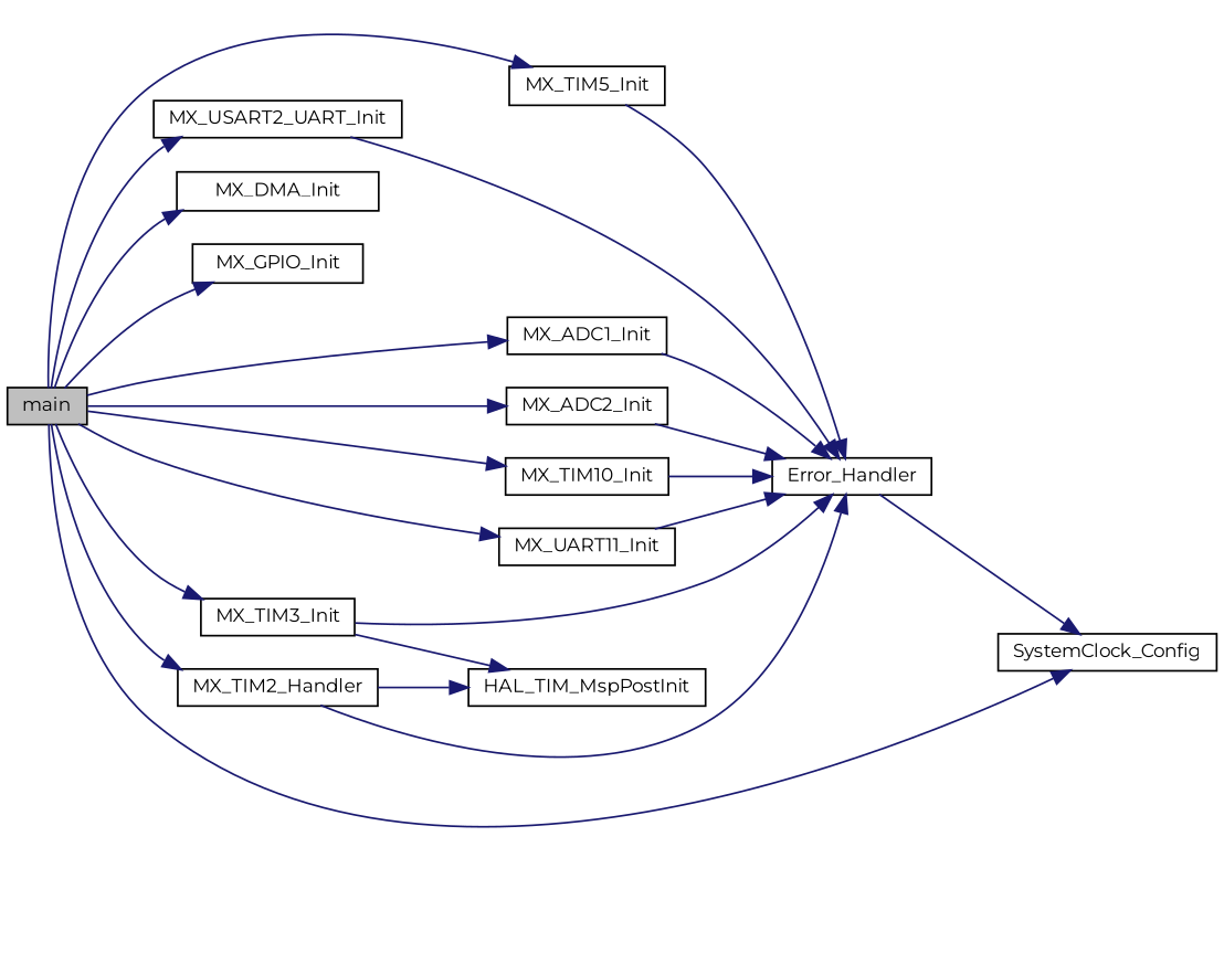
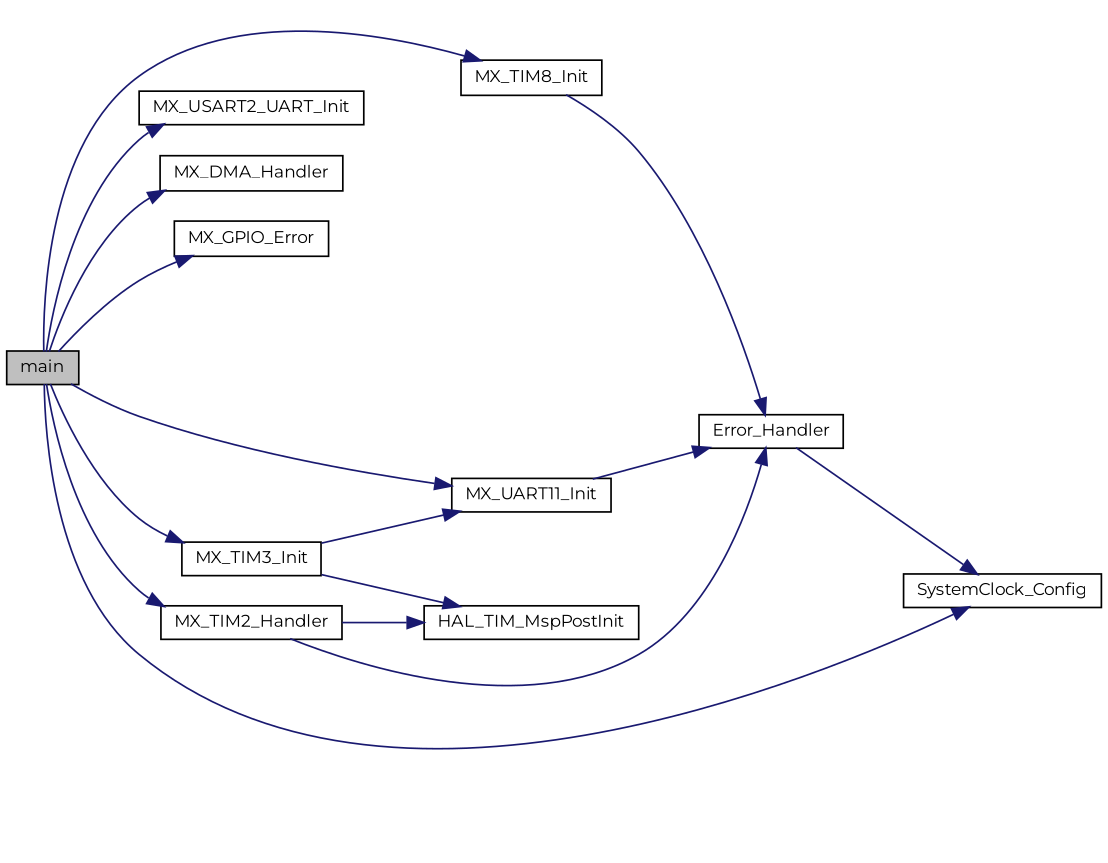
  digraph {
    fontname=Montserrat
    rankdir=LR
    node [color=black fillcolor=white fontname=Montserrat fontsize=10 shape=record style=filled]
    edge [color=midnightblue fontname=Montserrat fontsize=10 labelfontname=Helvetica labelfontsize=10 style=solid]
    n1 [fillcolor=grey75 fontcolor=black height=0.2 label=main width=0.4]
-   n2 [height=0.2 label=MX_ADC1_Init width=0.4]
-   n3 [height=0.2 label=MX_ADC2_Init width=0.4]
-   n4 [height=0.2 label=MX_DMA_Init width=0.4]
-   n5 [height=0.2 label=MX_GPIO_Init width=0.4]
-   n6 [height=0.2 label=MX_TIM10_Init width=0.4]
+   n4 [height=0.2 label=MX_DMA_Handler width=0.4]
+   n5 [height=0.2 label=MX_GPIO_Error width=0.4]
    n7 [height=0.2 label=MX_UART11_Init width=0.4]
    n8 [height=0.2 label=MX_TIM2_Handler width=0.4]
    n9 [height=0.2 label=MX_TIM3_Init width=0.4]
-   n10 [height=0.2 label=MX_TIM5_Init width=0.4]
+   n10 [height=0.2 label=MX_TIM8_Init width=0.4]
    n11 [height=0.2 label=MX_USART2_UART_Init width=0.4]
    n12 [height=0.2 label=SystemClock_Config width=0.4]
    n13 [height=0.2 label=Error_Handler width=0.4]
    n14 [height=0.2 label=HAL_TIM_MspPostInit width=0.4]
-   n1 -> n2
-   n1 -> n3
    n1 -> n4
    n1 -> n5
-   n1 -> n6
    n1 -> n7
    n1 -> n8
    n1 -> n9
    n1 -> n10
    n1 -> n11
    n1 -> n12
-   n2 -> n13
-   n3 -> n13
-   n6 -> n13
    n7 -> n13
    n8 -> n13
    n8 -> n14
-   n9 -> n13
+   n9 -> n7
    n9 -> n14
    n10 -> n13
-   n11 -> n13
    n13 -> n12
  }
